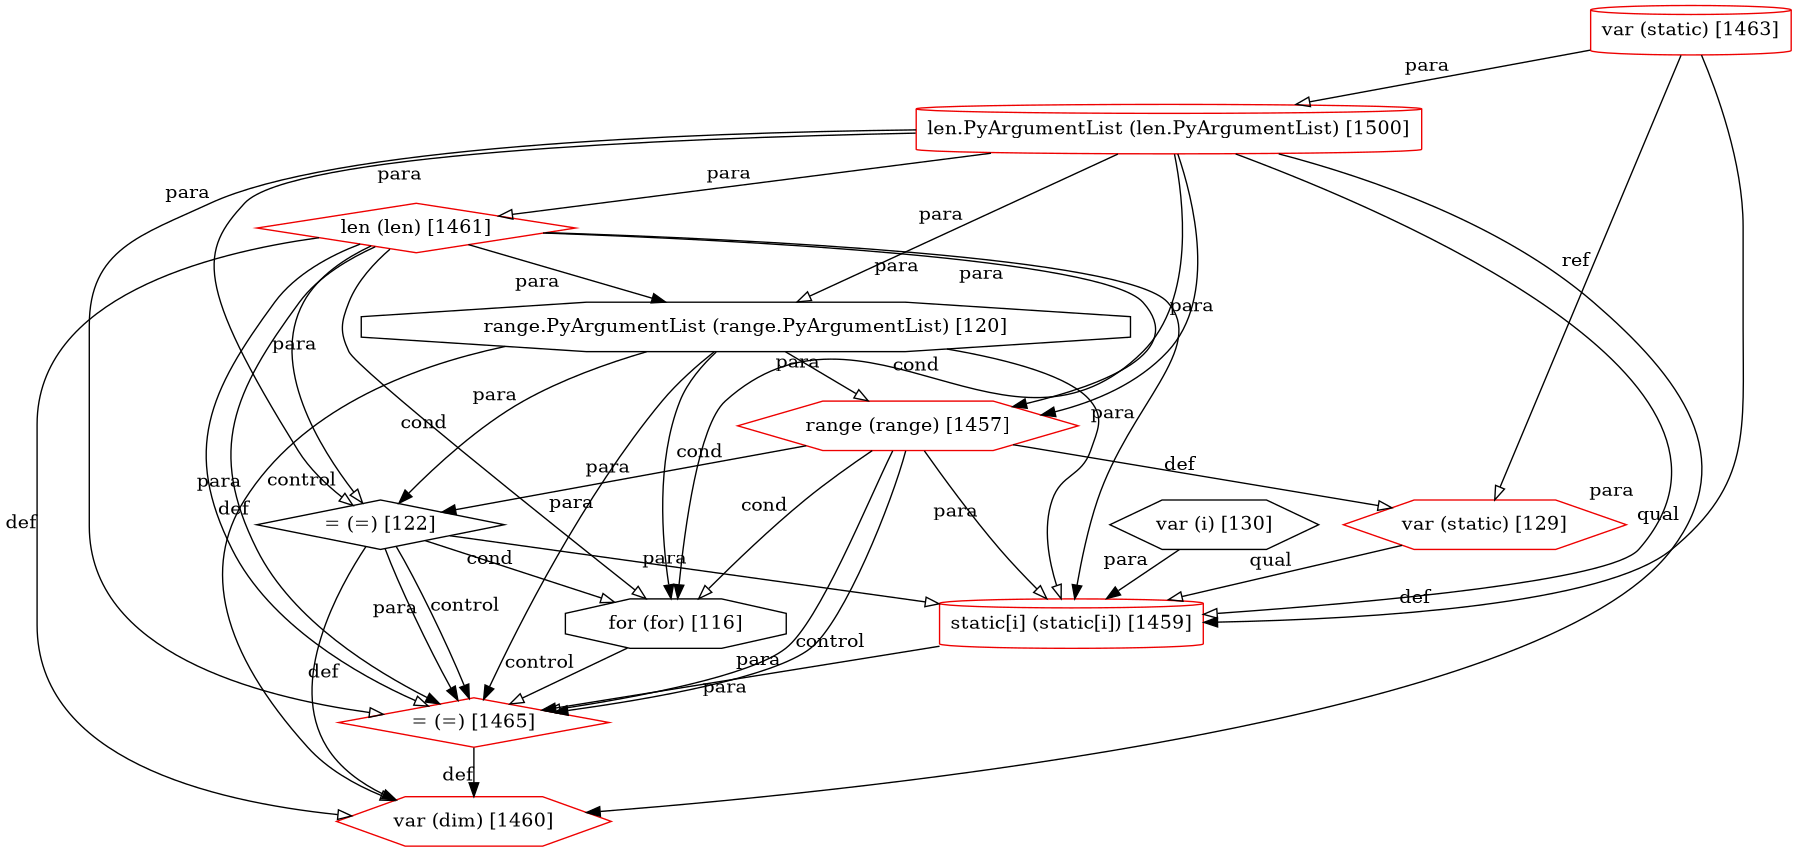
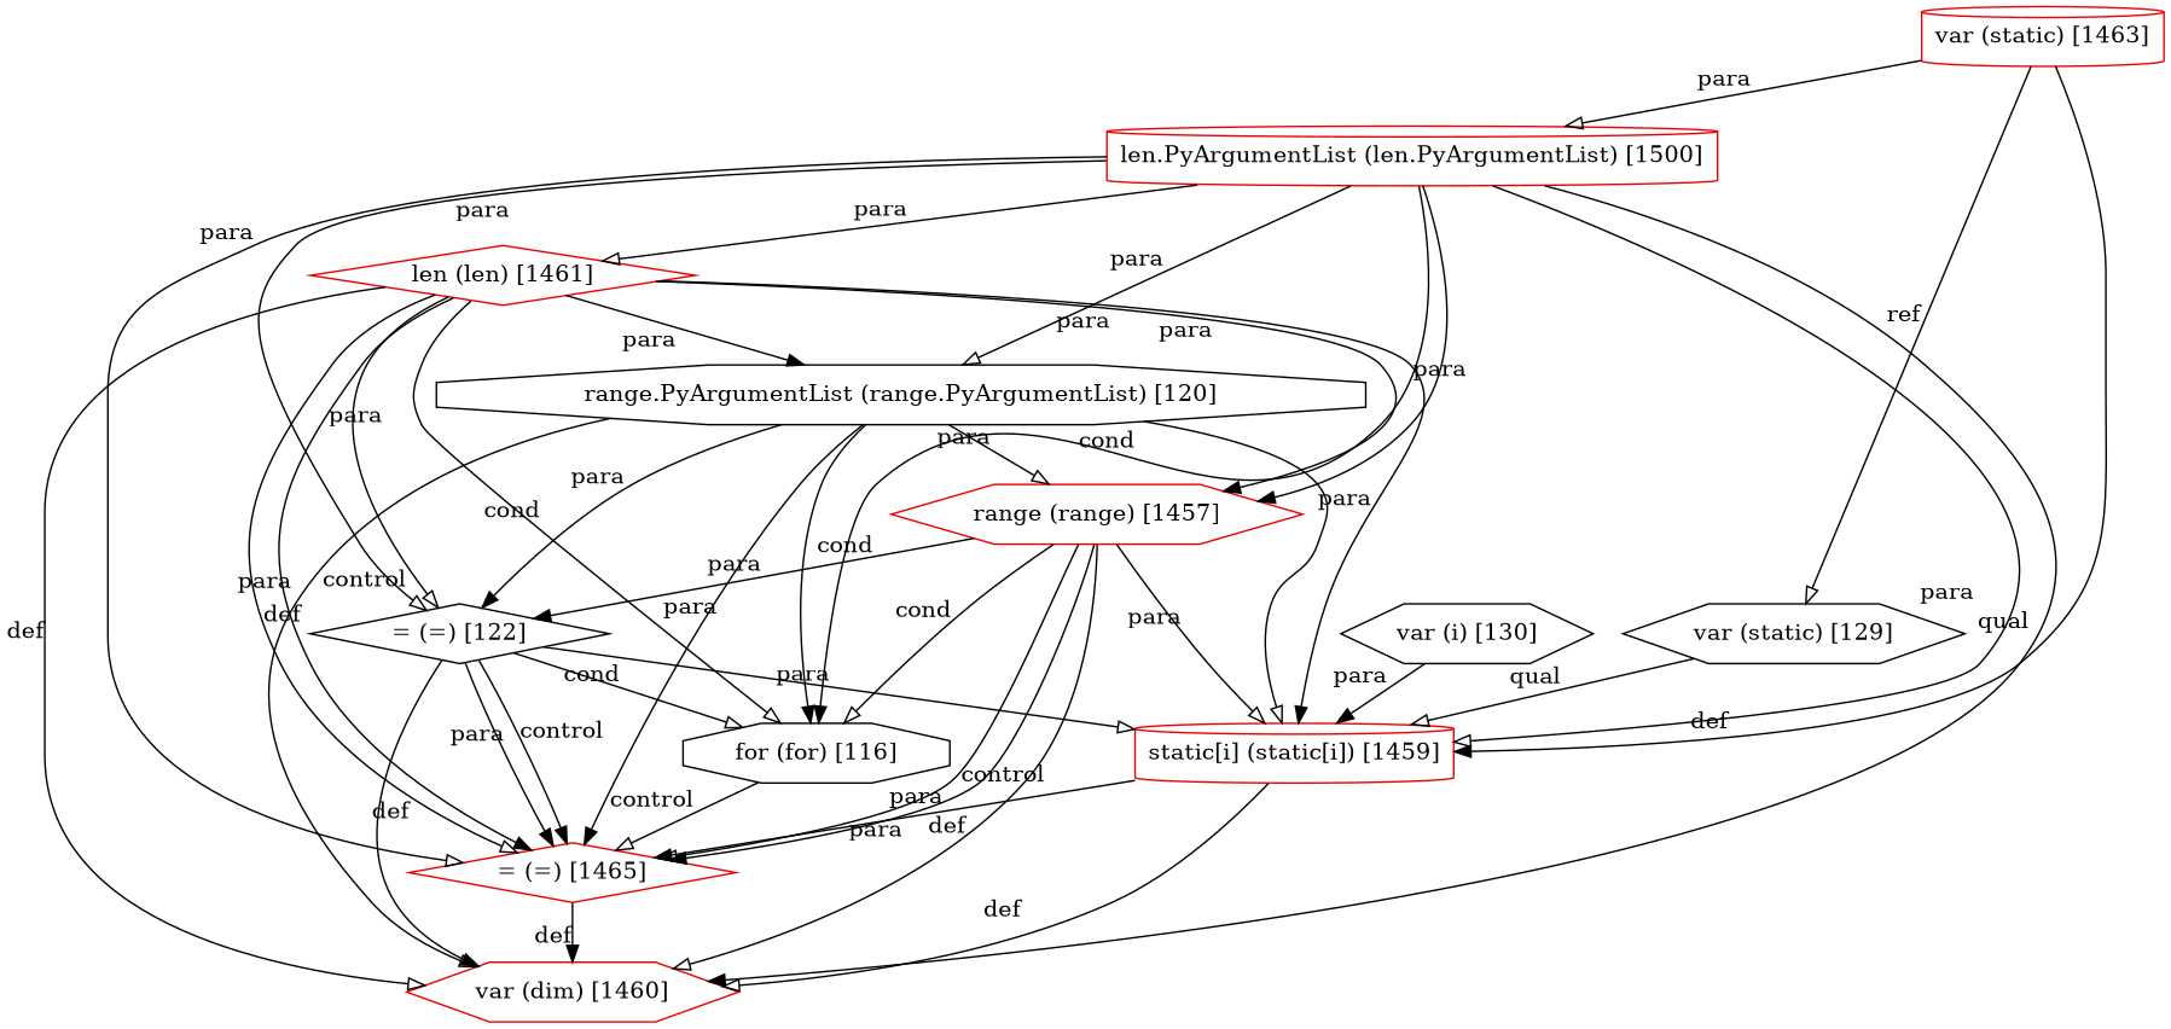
  digraph {
    node [color=red2 shape=hexagon]
    edge [arrowhead=onormal from_closure=true xlabel=para]
    n1 [label="range (range) [1457]"]
    n2 [label="= (=) [1465]" shape=diamond]
    n3 [label="var (dim) [1460]"]
    n4 [label="static[i] (static[i]) [1459]" shape=cylinder]
    n5 [color=null label="= (=) [122]" metadata=hanger shape=diamond]
    n6 [color=null label="for (for) [116]" metadata=hanger shape=octagon]
    n7 [label="len (len) [1461]" shape=diamond]
    n8 [color=null label="range.PyArgumentList (range.PyArgumentList) [120]" metadata=hanger shape=octagon]
    n9 [label="var (static) [1463]" shape=cylinder]
    n10 [label="len.PyArgumentList (len.PyArgumentList) [1500]" shape=cylinder]
-   n11 [label="var (static) [129]" metadata=hanger]
+   n11 [color=null label="var (static) [129]" metadata=hanger]
    n12 [color=null label="var (i) [130]" metadata=hanger]
    n1 -> n2
    n1 -> n2 [arrowhead=normal xlabel=control]
-   n1 -> n11 [xlabel=def]
+   n1 -> n3 [xlabel=def]
    n1 -> n4
    n1 -> n5 [arrowhead=normal from_closure=false]
    n1 -> n6 [from_closure=false xlabel=cond]
    n2 -> n3 [arrowhead=normal from_closure=false xlabel=def]
    n4 -> n2 [arrowhead=normal from_closure=false]
+   n4 -> n3 [from_closure=false xlabel=def]
    n5 -> n2 [arrowhead=normal]
    n5 -> n2 [arrowhead=normal xlabel=control]
    n5 -> n3 [arrowhead=normal xlabel=def]
    n5 -> n4
    n5 -> n6 [from_closure=false xlabel=cond]
    n6 -> n2 [from_closure=false xlabel=control]
    n7 -> n1 [arrowhead=normal from_closure=false]
    n7 -> n2
    n7 -> n2 [arrowhead=normal xlabel=control]
    n7 -> n3 [xlabel=def]
    n7 -> n4 [arrowhead=normal]
    n7 -> n5
    n7 -> n6 [xlabel=cond]
    n7 -> n8 [arrowhead=normal from_closure=false]
    n8 -> n1 [from_closure=false]
    n8 -> n2 [arrowhead=normal]
    n8 -> n3 [xlabel=def]
    n8 -> n4
    n8 -> n5 [arrowhead=normal]
    n8 -> n6 [arrowhead=normal xlabel=cond]
    n9 -> n4 [arrowhead=normal xlabel=qual]
    n9 -> n10
    n9 -> n11 [from_closure=false xlabel=ref]
    n10 -> n1 [arrowhead=normal from_closure=false]
    n10 -> n2 [from_closure=false]
    n10 -> n3 [arrowhead=normal from_closure=false xlabel=def]
    n10 -> n4 [from_closure=false]
    n10 -> n5
    n10 -> n6 [arrowhead=normal xlabel=cond]
    n10 -> n7 [from_closure=false]
    n10 -> n8
    n11 -> n4 [from_closure=false xlabel=qual]
    n12 -> n4 [arrowhead=normal from_closure=false]
  }
